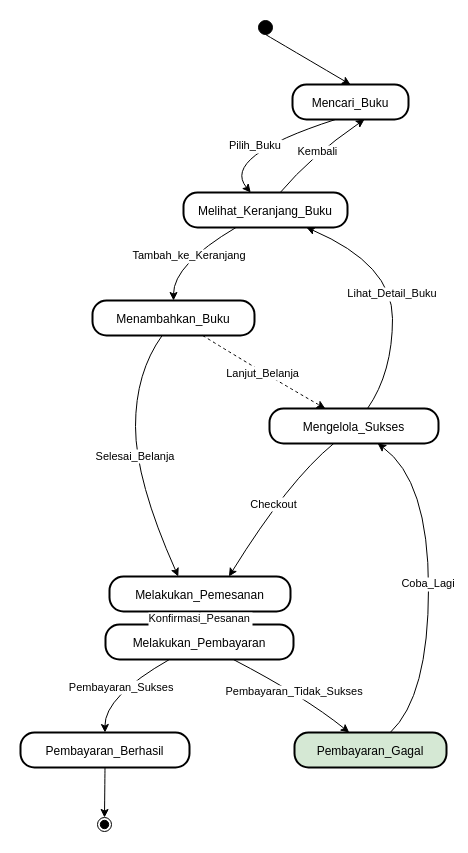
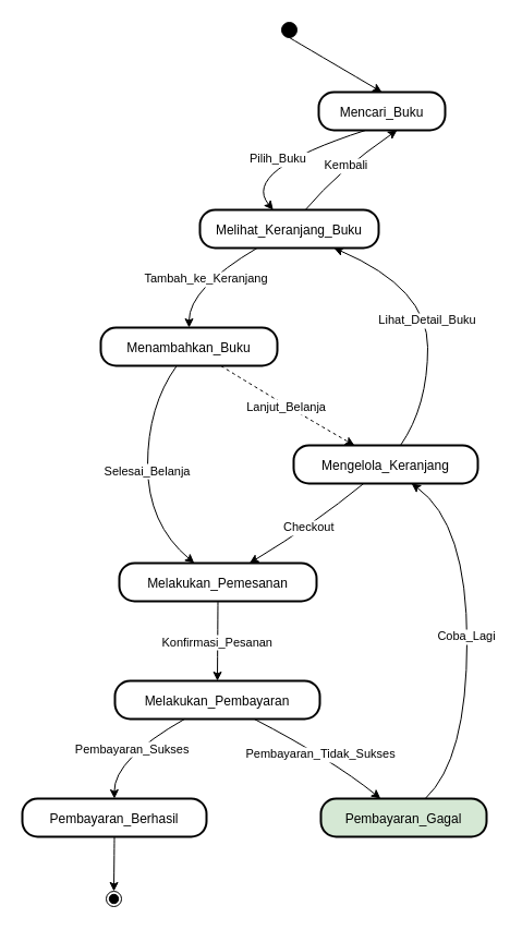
  <mxCell id="0" />
  <mxCell id="1" parent="0" />
  <mxCell id="2" value="" style="ellipse;fillColor=strokeColor;" vertex="1" parent="1"><mxGeometry x="258" y="20" width="14" height="14" as="geometry" /></mxCell>
  <mxCell id="3" value="Mencari_Buku" style="rounded=1;arcSize=40;strokeWidth=2" vertex="1" parent="1"><mxGeometry x="292" y="84" width="116" height="35" as="geometry" /></mxCell>
  <mxCell id="4" value="Melihat_Keranjang_Buku" style="rounded=1;arcSize=40;strokeWidth=2" vertex="1" parent="1"><mxGeometry x="183" y="192" width="164" height="35" as="geometry" /></mxCell>
  <mxCell id="5" value="Menambahkan_Buku" style="rounded=1;arcSize=40;strokeWidth=2" vertex="1" parent="1"><mxGeometry x="92" y="300" width="162" height="35" as="geometry" /></mxCell>
- <mxCell id="6" value="Mengelola_Sukses" style="rounded=1;arcSize=40;strokeWidth=2" vertex="1" parent="1"><mxGeometry x="269" y="408" width="169" height="35" as="geometry" /></mxCell>
- <mxCell id="7" value="Melakukan_Pemesanan" style="rounded=1;arcSize=40;strokeWidth=2" vertex="1" parent="1"><mxGeometry x="109" y="576" width="181" height="35" as="geometry" /></mxCell>
+ <mxCell id="6" value="Mengelola_Keranjang" style="rounded=1;arcSize=40;strokeWidth=2" vertex="1" parent="1"><mxGeometry x="269" y="408" width="169" height="35" as="geometry" /></mxCell>
+ <mxCell id="7" value="Melakukan_Pemesanan" style="rounded=1;arcSize=40;strokeWidth=2" vertex="1" parent="1"><mxGeometry x="109" y="516" width="181" height="35" as="geometry" /></mxCell>
  <mxCell id="8" value="Melakukan_Pembayaran" style="rounded=1;arcSize=40;strokeWidth=2" vertex="1" parent="1"><mxGeometry x="105" y="624" width="188" height="35" as="geometry" /></mxCell>
  <mxCell id="9" value="Pembayaran_Berhasil" style="rounded=1;arcSize=40;strokeWidth=2" vertex="1" parent="1"><mxGeometry x="20" y="732" width="169" height="35" as="geometry" /></mxCell>
  <mxCell id="10" value="Pembayaran_Gagal" style="rounded=1;arcSize=40;strokeWidth=2;fillColor=#d5e8d4;" vertex="1" parent="1"><mxGeometry x="294" y="732" width="152" height="35" as="geometry" /></mxCell>
  <mxCell id="11" value="" style="ellipse;shape=endState;fillColor=strokeColor;" vertex="1" parent="1"><mxGeometry x="97" y="817" width="14" height="14" as="geometry" /></mxCell>
  <mxCell id="12" value="" style="curved=1;startArrow=none;;exitX=0.5;exitY=1;entryX=0.5;entryY=0;rounded=0;" edge="1" parent="1" source="2" target="3"><mxGeometry relative="1" as="geometry"><Array as="points" /></mxGeometry></mxCell>
  <mxCell id="13" value="Pilih_Buku" style="curved=1;startArrow=none;;exitX=0.37;exitY=1;entryX=0.41;entryY=0;rounded=0;" edge="1" parent="1" source="3" target="4"><mxGeometry relative="1" as="geometry"><Array as="points"><mxPoint x="220" y="156" /></Array></mxGeometry></mxCell>
  <mxCell id="14" value="Tambah_ke_Keranjang" style="curved=1;startArrow=none;;exitX=0.32;exitY=1;entryX=0.5;entryY=0;rounded=0;" edge="1" parent="1" source="4" target="5"><mxGeometry relative="1" as="geometry"><Array as="points"><mxPoint x="173" y="264" /></Array></mxGeometry></mxCell>
  <mxCell id="15" value="Kembali" style="curved=1;startArrow=none;;exitX=0.59;exitY=0;entryX=0.62;entryY=1;rounded=0;" edge="1" parent="1" source="4" target="3"><mxGeometry relative="1" as="geometry"><Array as="points"><mxPoint x="310" y="156" /></Array></mxGeometry></mxCell>
  <mxCell id="16" value="Lanjut_Belanja" style="curved=1;startArrow=none;exitX=0.68;exitY=1;entryX=0.33;entryY=0;rounded=0;dashed=1;" edge="1" parent="1" source="5" target="6"><mxGeometry relative="1" as="geometry"><Array as="points"><mxPoint x="262" y="372" /></Array></mxGeometry></mxCell>
  <mxCell id="17" value="Selesai_Belanja" style="curved=1;startArrow=none;;exitX=0.43;exitY=1;entryX=0.38;entryY=0;rounded=0;" edge="1" parent="1" source="5" target="7"><mxGeometry relative="1" as="geometry"><Array as="points"><mxPoint x="135" y="372" /><mxPoint x="135" y="480" /></Array></mxGeometry></mxCell>
  <mxCell id="18" value="Lihat_Detail_Buku" style="curved=1;startArrow=none;;exitX=0.58;exitY=0;entryX=0.75;entryY=1;rounded=0;" edge="1" parent="1" source="6" target="4"><mxGeometry relative="1" as="geometry"><Array as="points"><mxPoint x="392" y="372" /><mxPoint x="392" y="264" /></Array></mxGeometry></mxCell>
  <mxCell id="19" value="Checkout" style="curved=1;startArrow=none;;exitX=0.38;exitY=1;entryX=0.66;entryY=0;rounded=0;" edge="1" parent="1" source="6" target="7"><mxGeometry relative="1" as="geometry"><Array as="points"><mxPoint x="288" y="480" /></Array></mxGeometry></mxCell>
  <mxCell id="20" value="Konfirmasi_Pesanan" style="curved=1;startArrow=none;;exitX=0.5;exitY=1;entryX=0.5;entryY=0;rounded=0;" edge="1" parent="1" source="7" target="8"><mxGeometry relative="1" as="geometry"><Array as="points" /></mxGeometry></mxCell>
  <mxCell id="21" value="Pembayaran_Sukses" style="curved=1;startArrow=none;;exitX=0.34;exitY=1;entryX=0.5;entryY=0;rounded=0;" edge="1" parent="1" source="8" target="9"><mxGeometry relative="1" as="geometry"><Array as="points"><mxPoint x="104" y="696" /></Array></mxGeometry></mxCell>
  <mxCell id="22" value="Pembayaran_Tidak_Sukses" style="curved=1;startArrow=none;;exitX=0.68;exitY=1;entryX=0.36;entryY=0;rounded=0;" edge="1" parent="1" source="8" target="10"><mxGeometry relative="1" as="geometry"><Array as="points"><mxPoint x="304" y="696" /></Array></mxGeometry></mxCell>
  <mxCell id="23" value="" style="curved=1;startArrow=none;;exitX=0.5;exitY=1;entryX=0.53;entryY=0;rounded=0;" edge="1" parent="1" source="9" target="11"><mxGeometry relative="1" as="geometry"><Array as="points" /></mxGeometry></mxCell>
  <mxCell id="24" value="Coba_Lagi" style="curved=1;startArrow=none;;exitX=0.63;exitY=0;entryX=0.64;entryY=1;rounded=0;" edge="1" parent="1" source="10" target="6"><mxGeometry relative="1" as="geometry"><Array as="points"><mxPoint x="428" y="696" /><mxPoint x="428" y="480" /></Array></mxGeometry></mxCell>
